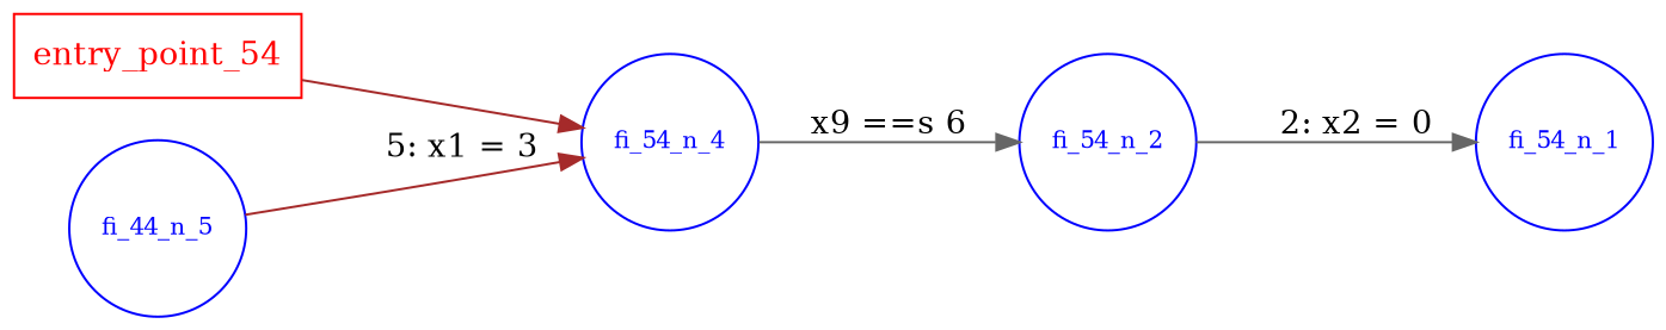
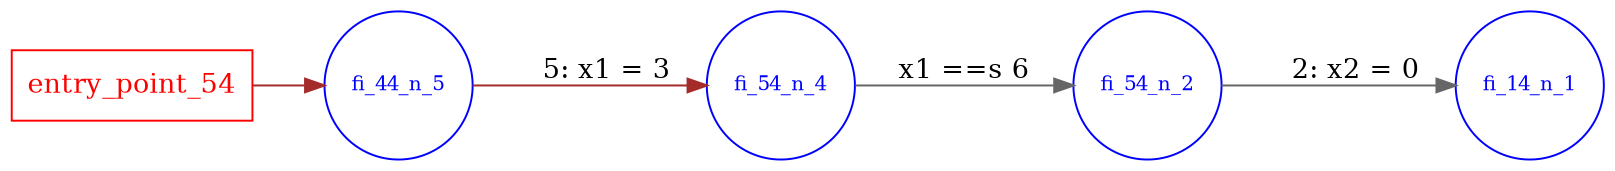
  digraph {
    rankdir=LR
    node [color=blue fontcolor=blue shape=circle fontsize=10 peripheries=1]
    edge [color=brown dir=one fontcolor=black penwidth=1 style=filled]
    n1 [color=red fontcolor=red label=entry_point_54 shape=box fontsize="" peripheries=""]
    n2 [label=fi_44_n_5]
    fi_54_n_4
    fi_54_n_2
-   fi_54_n_1
-   n1 -> fi_54_n_4
+   fi_54_n_1 [label=fi_14_n_1]
+   n1 -> n2
    n2 -> fi_54_n_4 [label="    5:	x1 = 3"]
-   fi_54_n_4 -> fi_54_n_2 [color=gray40 label=" x9 ==s 6 "]
+   fi_54_n_4 -> fi_54_n_2 [color=gray40 label=" x1 ==s 6 "]
    fi_54_n_2 -> fi_54_n_1 [color=gray40 label="    2:	x2 = 0"]
  }
